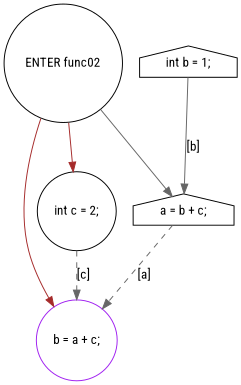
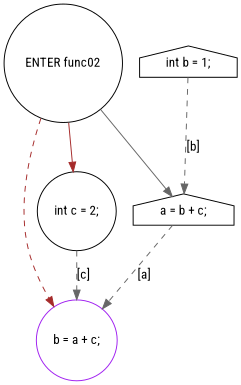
  digraph {
    fontname="Roboto Condensed"
    node [color=black fontname="Roboto Condensed" shape=circle]
    edge [color=gray40 fontname="Roboto Condensed"]
    n1 [label="ENTER func02"]
    n2 [label="int c = 2;"]
    n3 [label="a = b + c;" shape=house]
    n4 [color=purple label="b = a + c;"]
    n5 [label="int b = 1;" shape=house]
    n1 -> n2 [color=brown]
    n1 -> n3
-   n1 -> n4 [color=brown]
+   n1 -> n4 [color=brown style=dashed]
    n2 -> n4 [label="[c]" style=dashed]
    n3 -> n4 [label="[a]" style=dashed]
-   n5 -> n3 [label="[b]" style=solid]
+   n5 -> n3 [label="[b]" style=dashed]
  }
